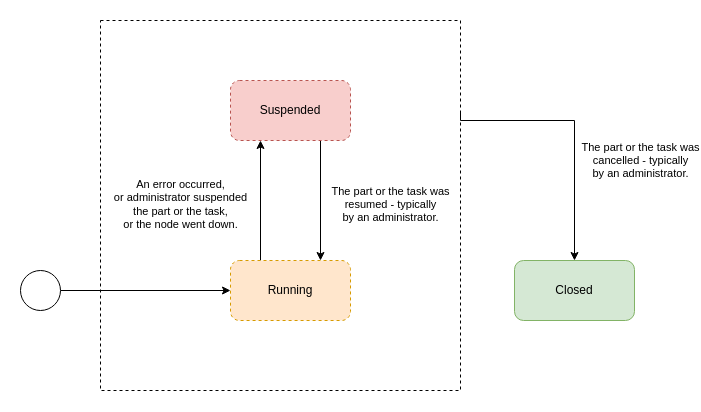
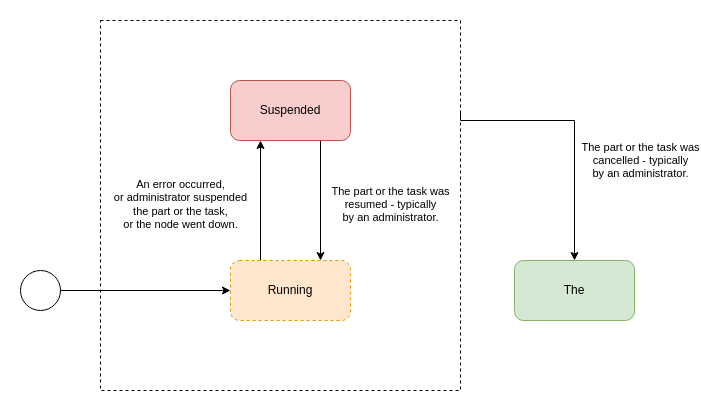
  <mxCell id="0" />
  <mxCell id="1" parent="0" />
  <mxCell id="2" value="" style="rounded=0;whiteSpace=wrap;html=1;fillColor=none;dashed=1;labelPosition=right;verticalLabelPosition=top;align=left;verticalAlign=bottom;" parent="1" vertex="1"><mxGeometry y="20" width="360" height="370" as="geometry" x="100" /></mxCell>
  <mxCell id="3" style="edgeStyle=orthogonalEdgeStyle;rounded=0;orthogonalLoop=1;jettySize=auto;html=1;exitX=1;exitY=0.5;exitDx=0;exitDy=0;entryX=0;entryY=0.5;entryDx=0;entryDy=0;" parent="1" source="4" target="6" edge="1"><mxGeometry relative="1" as="geometry"><mxPoint x="190" y="290" as="targetPoint" /></mxGeometry></mxCell>
  <mxCell id="4" value="" style="ellipse;whiteSpace=wrap;html=1;aspect=fixed;" parent="1" vertex="1"><mxGeometry x="20" y="270" width="40" height="40" as="geometry" /></mxCell>
  <mxCell id="5" value="An error occurred,&lt;br&gt;or administrator suspended&lt;br&gt;the part or the task,&lt;br&gt;or the node went down." style="edgeStyle=orthogonalEdgeStyle;rounded=0;orthogonalLoop=1;jettySize=auto;html=1;entryX=0.25;entryY=1;entryDx=0;entryDy=0;exitX=0.25;exitY=0;exitDx=0;exitDy=0;" parent="1" target="9" edge="1" source="6"><mxGeometry x="-0.062" y="80" relative="1" as="geometry"><mxPoint as="offset" /><mxPoint x="410" y="240" as="sourcePoint" /></mxGeometry></mxCell>
  <mxCell id="6" value="Running" style="rounded=1;whiteSpace=wrap;html=1;fillColor=#ffe6cc;strokeColor=#d79b00;dashed=1;" parent="1" vertex="1"><mxGeometry x="230" y="260" width="120" height="60" as="geometry" /></mxCell>
- <mxCell id="7" value="Closed" style="rounded=1;whiteSpace=wrap;html=1;fillColor=#d5e8d4;strokeColor=#82b366;" parent="1" vertex="1"><mxGeometry x="514" y="260" width="120" height="60" as="geometry" /></mxCell>
+ <mxCell id="7" value="The" style="rounded=1;whiteSpace=wrap;html=1;fillColor=#d5e8d4;strokeColor=#82b366;" parent="1" vertex="1"><mxGeometry x="514" y="260" width="120" height="60" as="geometry" /></mxCell>
  <mxCell id="8" value="The part or the task was&lt;br&gt;resumed - typically&lt;br&gt;by an administrator." style="edgeStyle=orthogonalEdgeStyle;rounded=0;orthogonalLoop=1;jettySize=auto;html=1;exitX=0.75;exitY=1;exitDx=0;exitDy=0;entryX=0.75;entryY=0;entryDx=0;entryDy=0;" parent="1" source="9" edge="1" target="6"><mxGeometry x="0.062" y="70" relative="1" as="geometry"><mxPoint as="offset" /><mxPoint x="470" y="240" as="targetPoint" /></mxGeometry></mxCell>
- <mxCell id="9" value="Suspended" style="rounded=1;whiteSpace=wrap;html=1;fillColor=#f8cecc;strokeColor=#b85450;dashed=1;" parent="1" vertex="1"><mxGeometry x="230" y="80" width="120" height="60" as="geometry" /></mxCell>
+ <mxCell id="9" value="Suspended" style="rounded=1;whiteSpace=wrap;html=1;fillColor=#f8cecc;strokeColor=#b85450;" parent="1" vertex="1"><mxGeometry x="230" y="80" width="120" height="60" as="geometry" /></mxCell>
  <mxCell id="10" value="The part or the task was&lt;br&gt;cancelled - typically&lt;br&gt;by an administrator." style="edgeStyle=orthogonalEdgeStyle;rounded=0;orthogonalLoop=1;jettySize=auto;html=1;exitX=1;exitY=0.25;exitDx=0;exitDy=0;entryX=0.5;entryY=0;entryDx=0;entryDy=0;" parent="1" source="2" edge="1" target="7"><mxGeometry x="0.235" y="66" relative="1" as="geometry"><mxPoint as="offset" /><mxPoint x="810" y="260" as="targetPoint" /><Array as="points"><mxPoint x="460" y="120" /><mxPoint x="574" y="120" /></Array></mxGeometry></mxCell>
